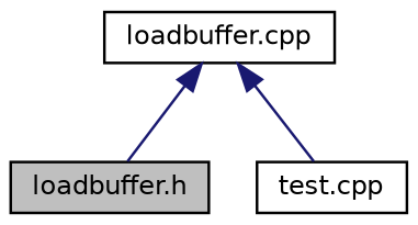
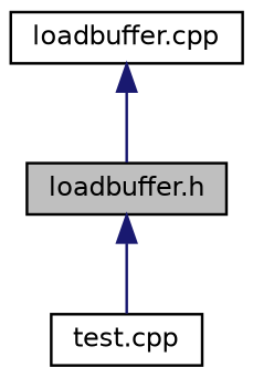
  digraph {
    node [color=black fillcolor=white fontname=Helvetica fontsize=10 shape=record style=filled]
    edge [color=midnightblue dir=back fontname=Helvetica fontsize=10 labelfontname=Helvetica labelfontsize=10 style=solid]
    n1 [fillcolor=grey75 fontcolor=black height=0.2 label="loadbuffer.h" width=0.4]
    n2 [height=0.2 label="test.cpp" width=0.4]
    n3 [height=0.2 label="loadbuffer.cpp" width=0.4]
-   n3 -> n2
+   n1 -> n2
    n3 -> n1
  }
